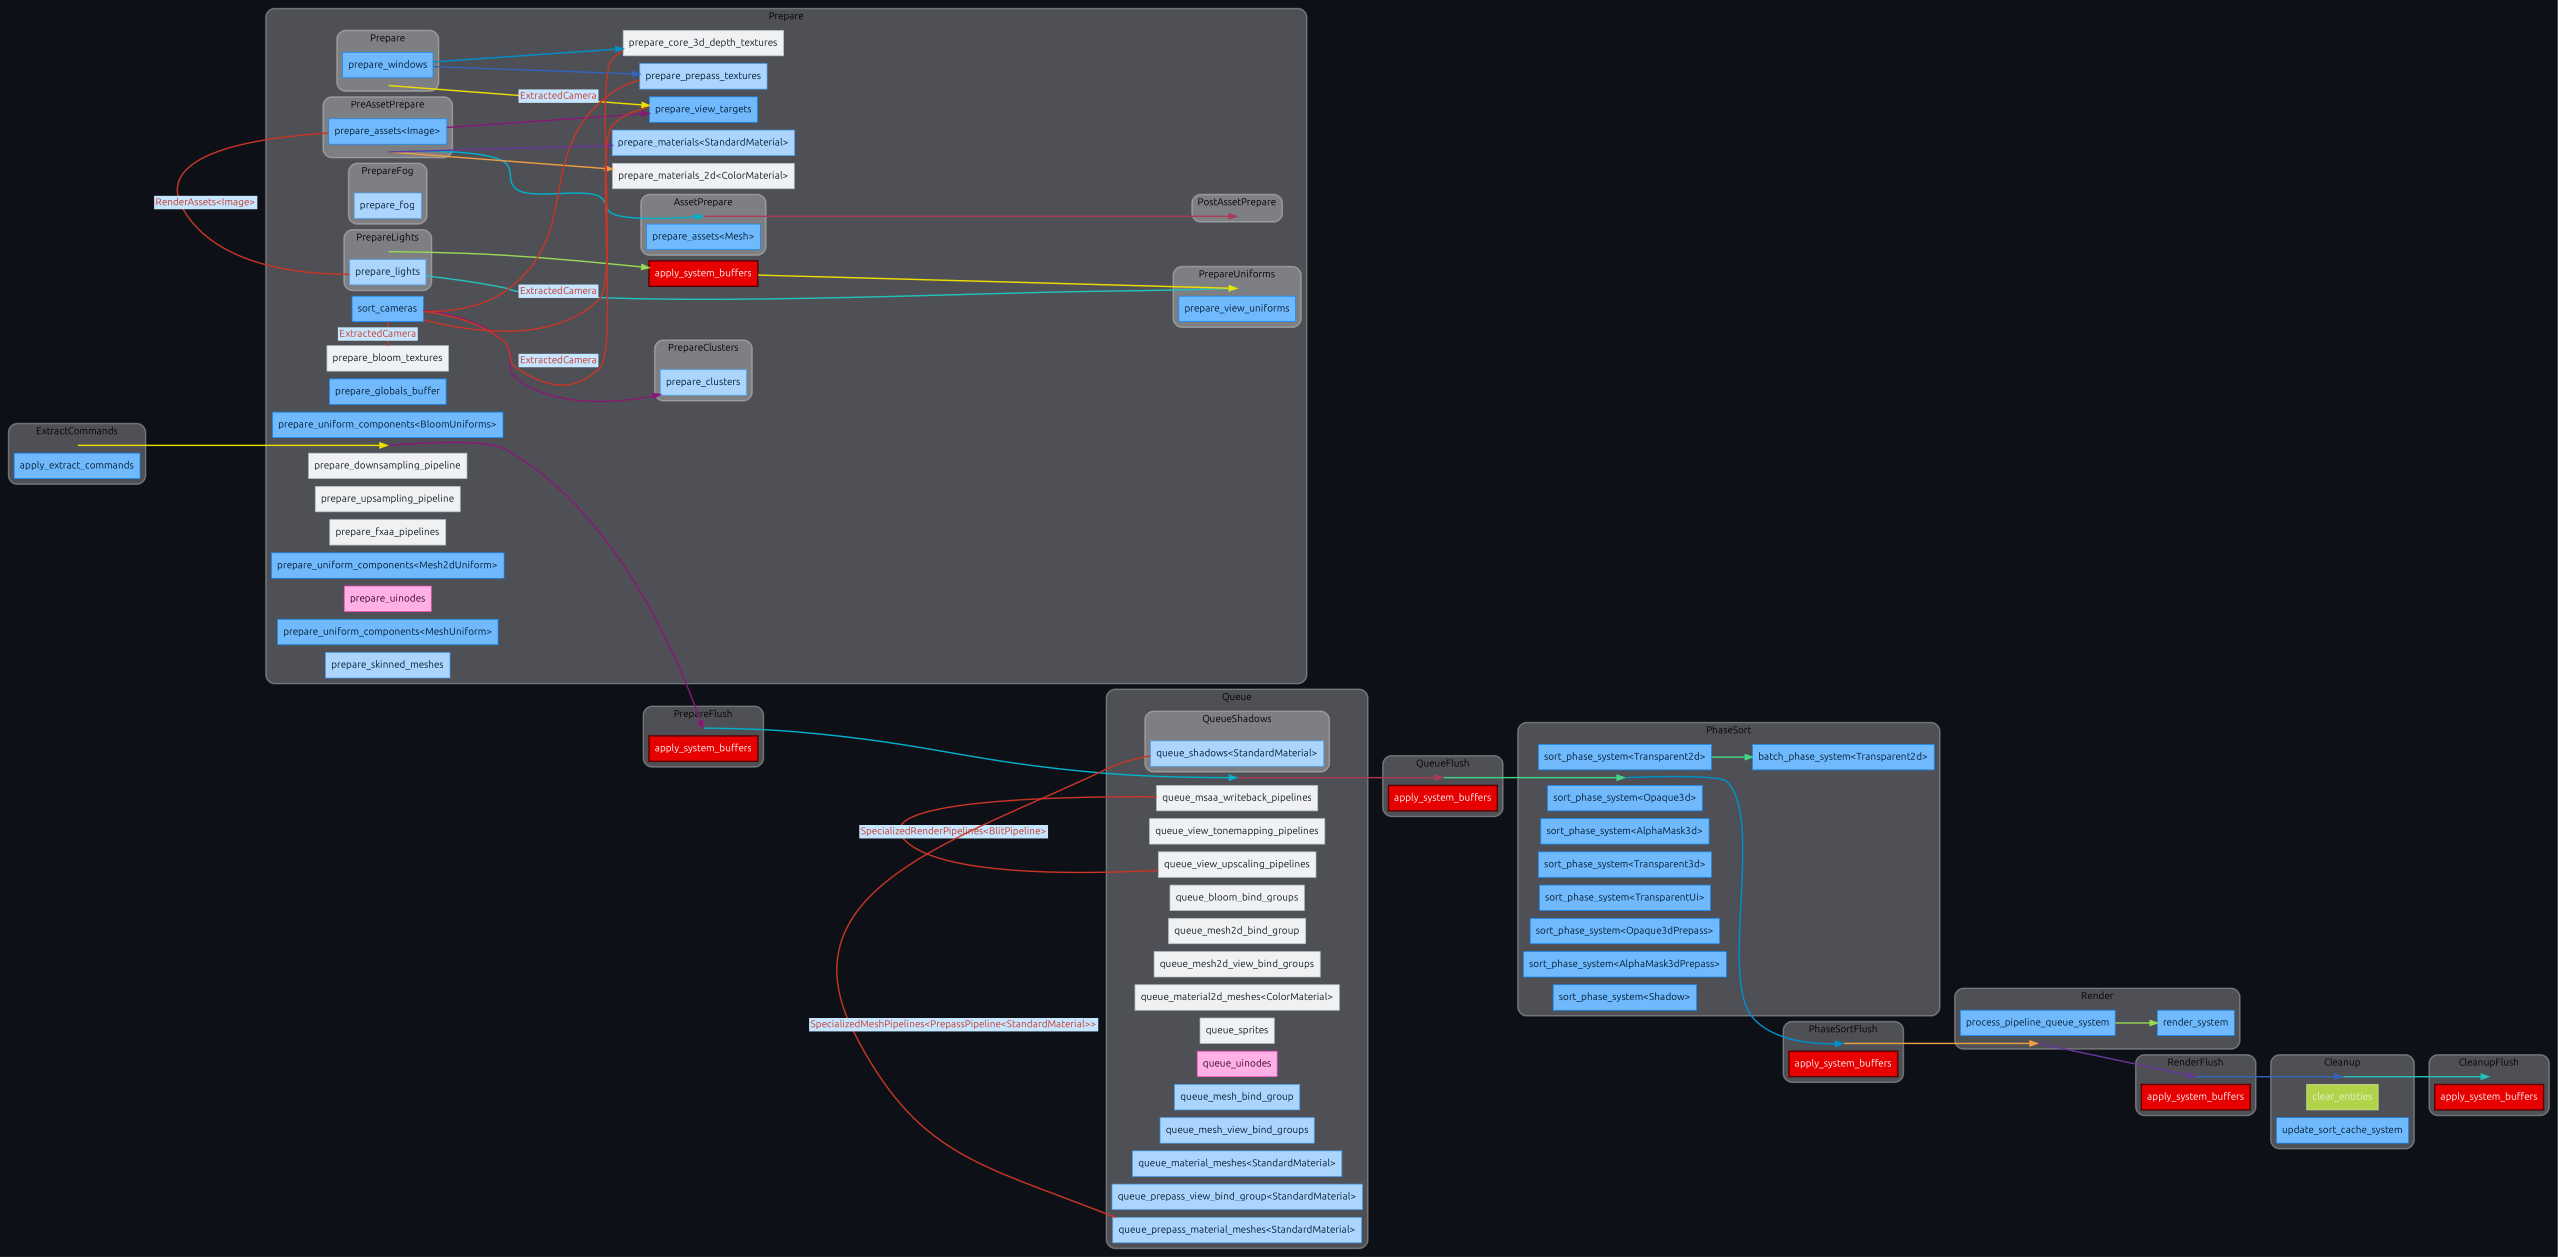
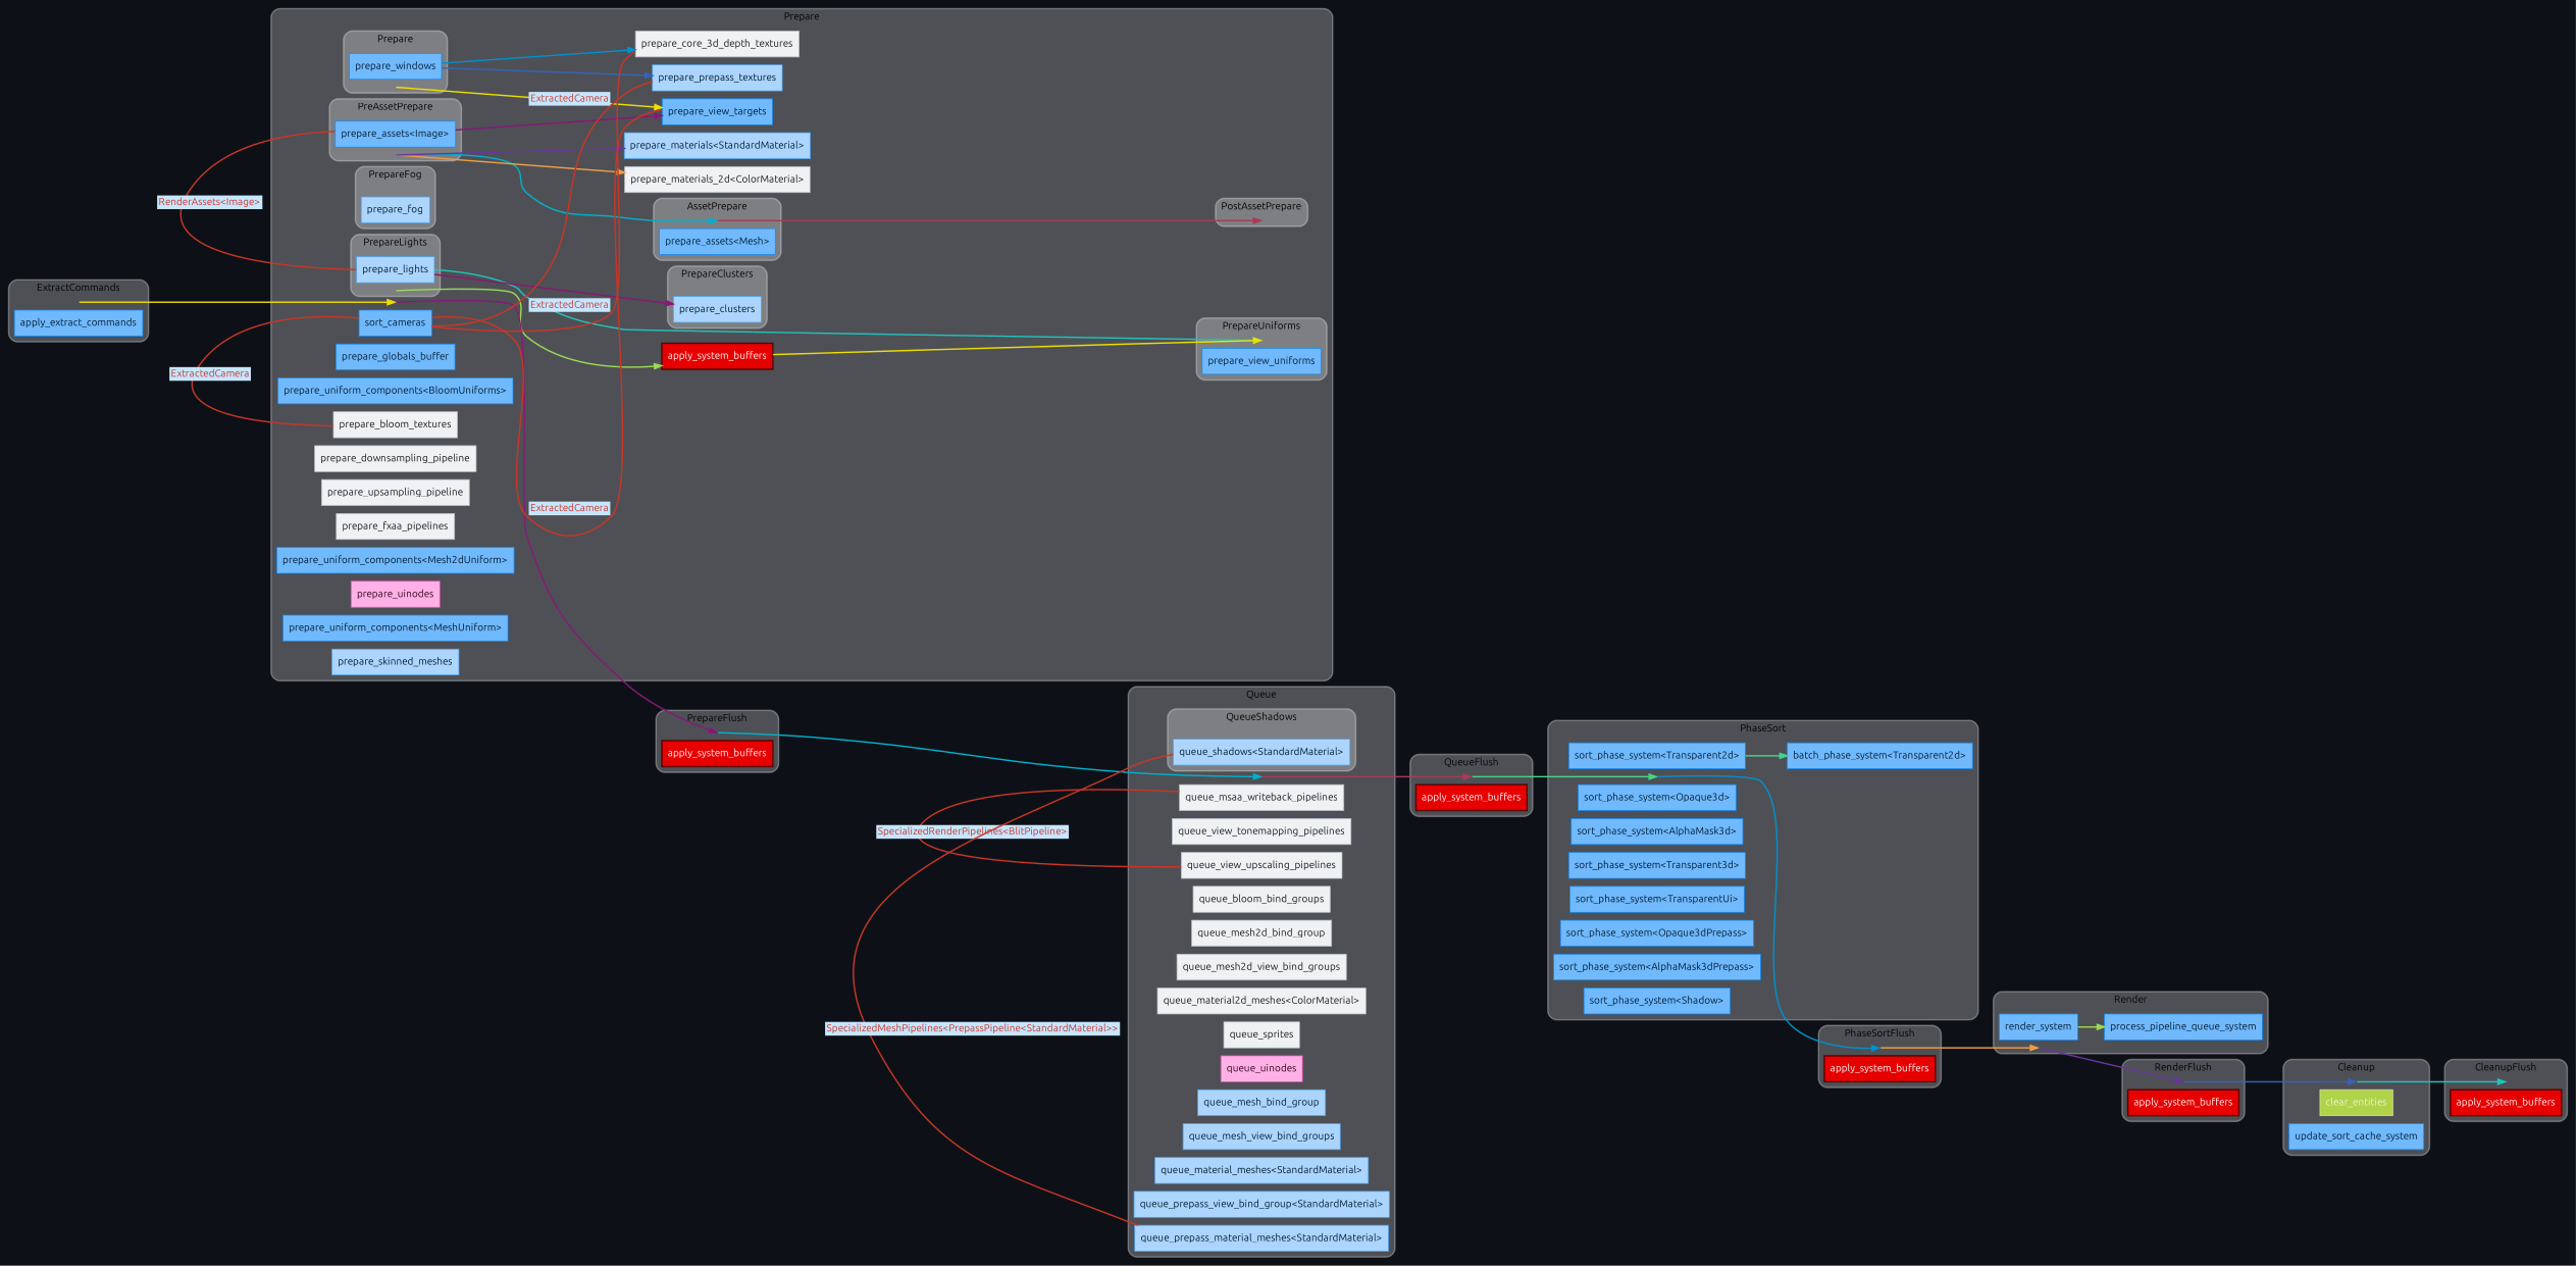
  digraph {
    bgcolor="#0d1117"
    compound=true
    fontname=Ubuntu
    nodesep=0.15
    rankdir=LR
    splines=spline
    node [fontname=Ubuntu shape=box style=filled color="#0c88f9" fillcolor="#70b9fc" fontcolor="#011a31" penwidth=1]
    edge [color="#c93526" fontname=Ubuntu penwidth=2]
    "set_marker_node_Set(2)" [height=0 shape=point style=invis color="" fillcolor="" fontcolor="" penwidth=""]
    n2 [color="#5a0000" fillcolor="#e70000" fontcolor="#ffffff" label=apply_system_buffers penwidth=2]
    "set_marker_node_Set(1)" [height=0 shape=point style=invis color="" fillcolor="" fontcolor="" penwidth=""]
    n4 [color="#5a0000" fillcolor="#e70000" fontcolor="#ffffff" label=apply_system_buffers penwidth=2]
    "set_marker_node_Set(3)" [height=0 shape=point style=invis color="" fillcolor="" fontcolor="" penwidth=""]
    n6 [color="#5a0000" fillcolor="#e70000" fontcolor="#ffffff" label=apply_system_buffers penwidth=2]
    "set_marker_node_Set(4)" [height=0 shape=point style=invis color="" fillcolor="" fontcolor="" penwidth=""]
    n8 [color="#5a0000" fillcolor="#e70000" fontcolor="#ffffff" label=apply_system_buffers penwidth=2]
    "set_marker_node_Set(5)" [height=0 shape=point style=invis color="" fillcolor="" fontcolor="" penwidth=""]
    n10 [color="#5a0000" fillcolor="#e70000" fontcolor="#ffffff" label=apply_system_buffers penwidth=2]
    "set_marker_node_Set(6)" [height=0 shape=point style=invis color="" fillcolor="" fontcolor="" penwidth=""]
    n12 [label=apply_extract_commands]
    "set_marker_node_Set(16)" [height=0 shape=point style=invis color="" fillcolor="" fontcolor="" penwidth=""]
    n14 [label=prepare_windows]
    "set_marker_node_Set(19)" [height=0 shape=point style=invis color="" fillcolor="" fontcolor="" penwidth=""]
    n16 [label=prepare_view_uniforms]
    "set_marker_node_Set(23)" [height=0 shape=point style=invis color="" fillcolor="" fontcolor="" penwidth=""]
    n18 [label="prepare_assets<Image>"]
    "set_marker_node_Set(24)" [height=0 shape=point style=invis color="" fillcolor="" fontcolor="" penwidth=""]
    n20 [label="prepare_assets<Mesh>"]
    "set_marker_node_Set(25)" [height=0 shape=point style=invis color="" fillcolor="" fontcolor="" penwidth=""]
    "set_marker_node_Set(67)" [height=0 shape=point style=invis color="" fillcolor="" fontcolor="" penwidth=""]
    n23 [color="#48a3f8" fillcolor="#abd5fc" label=prepare_fog]
    "set_marker_node_Set(68)" [height=0 shape=point style=invis color="" fillcolor="" fontcolor="" penwidth=""]
    n25 [color="#48a3f8" fillcolor="#abd5fc" label=prepare_lights]
    "set_marker_node_Set(69)" [height=0 shape=point style=invis color="" fillcolor="" fontcolor="" penwidth=""]
    n27 [color="#48a3f8" fillcolor="#abd5fc" label=prepare_clusters]
    "set_marker_node_Set(7)" [height=0 shape=point style=invis color="" fillcolor="" fontcolor="" penwidth=""]
    n29 [label=sort_cameras]
    n30 [label=prepare_view_targets]
    n31 [label=prepare_globals_buffer]
    n32 [color="#b4bec7" fillcolor="#eff1f3" fontcolor="#15191d" label=prepare_core_3d_depth_textures]
    n33 [label="prepare_uniform_components<BloomUniforms>"]
    n34 [color="#b4bec7" fillcolor="#eff1f3" fontcolor="#15191d" label=prepare_bloom_textures]
    n35 [color="#b4bec7" fillcolor="#eff1f3" fontcolor="#15191d" label=prepare_downsampling_pipeline]
    n36 [color="#b4bec7" fillcolor="#eff1f3" fontcolor="#15191d" label=prepare_upsampling_pipeline]
    n37 [color="#b4bec7" fillcolor="#eff1f3" fontcolor="#15191d" label=prepare_fxaa_pipelines]
    n38 [label="prepare_uniform_components<Mesh2dUniform>"]
    n39 [color="#b4bec7" fillcolor="#eff1f3" fontcolor="#15191d" label="prepare_materials_2d<ColorMaterial>"]
    n40 [color="#ff4bc2" fillcolor="#ffb1e5" fontcolor="#320021" label=prepare_uinodes]
    n41 [label="prepare_uniform_components<MeshUniform>"]
    n42 [color="#48a3f8" fillcolor="#abd5fc" label=prepare_skinned_meshes]
    n43 [color="#48a3f8" fillcolor="#abd5fc" label="prepare_materials<StandardMaterial>"]
    n44 [color="#48a3f8" fillcolor="#abd5fc" label=prepare_prepass_textures]
    n45 [color="#5a0000" fillcolor="#e70000" fontcolor="#ffffff" label=apply_system_buffers penwidth=2]
    "set_marker_node_Set(59)" [height=0 shape=point style=invis color="" fillcolor="" fontcolor="" penwidth=""]
    n47 [color="#48a3f8" fillcolor="#abd5fc" label="queue_shadows<StandardMaterial>"]
    "set_marker_node_Set(8)" [height=0 shape=point style=invis color="" fillcolor="" fontcolor="" penwidth=""]
    n49 [color="#b4bec7" fillcolor="#eff1f3" fontcolor="#15191d" label=queue_msaa_writeback_pipelines]
    n50 [color="#b4bec7" fillcolor="#eff1f3" fontcolor="#15191d" label=queue_view_tonemapping_pipelines]
    n51 [color="#b4bec7" fillcolor="#eff1f3" fontcolor="#15191d" label=queue_view_upscaling_pipelines]
    n52 [color="#b4bec7" fillcolor="#eff1f3" fontcolor="#15191d" label=queue_bloom_bind_groups]
    n53 [color="#b4bec7" fillcolor="#eff1f3" fontcolor="#15191d" label=queue_mesh2d_bind_group]
    n54 [color="#b4bec7" fillcolor="#eff1f3" fontcolor="#15191d" label=queue_mesh2d_view_bind_groups]
    n55 [color="#b4bec7" fillcolor="#eff1f3" fontcolor="#15191d" label="queue_material2d_meshes<ColorMaterial>"]
    n56 [color="#b4bec7" fillcolor="#eff1f3" fontcolor="#15191d" label=queue_sprites]
    n57 [color="#ff4bc2" fillcolor="#ffb1e5" fontcolor="#320021" label=queue_uinodes]
    n58 [color="#48a3f8" fillcolor="#abd5fc" label=queue_mesh_bind_group]
    n59 [color="#48a3f8" fillcolor="#abd5fc" label=queue_mesh_view_bind_groups]
    n60 [color="#48a3f8" fillcolor="#abd5fc" label="queue_material_meshes<StandardMaterial>"]
    n61 [color="#48a3f8" fillcolor="#abd5fc" label="queue_prepass_view_bind_group<StandardMaterial>"]
    n62 [color="#48a3f8" fillcolor="#abd5fc" label="queue_prepass_material_meshes<StandardMaterial>"]
    "set_marker_node_Set(11)" [height=0 shape=point style=invis color="" fillcolor="" fontcolor="" penwidth=""]
    n64 [color="#d3e69c" fillcolor="#b0d34a" fontcolor="#edf5d5" label=clear_entities]
    n65 [label=update_sort_cache_system]
    "set_marker_node_Set(9)" [height=0 shape=point style=invis color="" fillcolor="" fontcolor="" penwidth=""]
    n67 [label="sort_phase_system<Transparent2d>"]
    n68 [label="batch_phase_system<Transparent2d>"]
    n69 [label="sort_phase_system<Opaque3d>"]
    n70 [label="sort_phase_system<AlphaMask3d>"]
    n71 [label="sort_phase_system<Transparent3d>"]
    n72 [label="sort_phase_system<TransparentUi>"]
    n73 [label="sort_phase_system<Opaque3dPrepass>"]
    n74 [label="sort_phase_system<AlphaMask3dPrepass>"]
    n75 [label="sort_phase_system<Shadow>"]
    "set_marker_node_Set(10)" [height=0 shape=point style=invis color="" fillcolor="" fontcolor="" penwidth=""]
    n77 [label=process_pipeline_queue_system]
    n78 [label=render_system]
    subgraph cluster_1 {
      color="#ffffff50"
      fillcolor="#ffffff44"
      label=QueueFlush
      penwidth=2
      style="rounded,filled"
      "set_marker_node_Set(2)"
      n2
    }
    subgraph cluster_2 {
      color="#ffffff50"
      fillcolor="#ffffff44"
      label=PrepareFlush
      penwidth=2
      style="rounded,filled"
      "set_marker_node_Set(1)"
      n4
    }
    subgraph cluster_3 {
      color="#ffffff50"
      fillcolor="#ffffff44"
      label=PhaseSortFlush
      penwidth=2
      style="rounded,filled"
      "set_marker_node_Set(3)"
      n6
    }
    subgraph cluster_4 {
      color="#ffffff50"
      fillcolor="#ffffff44"
      label=RenderFlush
      penwidth=2
      style="rounded,filled"
      "set_marker_node_Set(4)"
      n8
    }
    subgraph cluster_5 {
      color="#ffffff50"
      fillcolor="#ffffff44"
      label=CleanupFlush
      penwidth=2
      style="rounded,filled"
      "set_marker_node_Set(5)"
      n10
    }
    subgraph cluster_6 {
      color="#ffffff50"
      fillcolor="#ffffff44"
      label=ExtractCommands
      penwidth=2
      style="rounded,filled"
      "set_marker_node_Set(6)"
      n12
    }
    subgraph cluster_7 {
      color="#ffffff50"
      fillcolor="#ffffff44"
      label=Prepare
      penwidth=2
      style="rounded,filled"
      "set_marker_node_Set(7)"
      n29
      n30
      n31
      n32
      n33
      n34
      n35
      n36
      n37
      n38
      n39
      n40
      n41
      n42
      n43
      n44
      n45
      subgraph cluster_8 {
        color="#ffffff50"
        fillcolor="#ffffff44"
        label=Prepare
        penwidth=2
        style="rounded,filled"
        "set_marker_node_Set(16)"
        n14
      }
      subgraph cluster_9 {
        color="#ffffff50"
        fillcolor="#ffffff44"
        label=PrepareUniforms
        penwidth=2
        style="rounded,filled"
        "set_marker_node_Set(19)"
        n16
      }
      subgraph cluster_10 {
        color="#ffffff50"
        fillcolor="#ffffff44"
        label=PreAssetPrepare
        penwidth=2
        style="rounded,filled"
        "set_marker_node_Set(23)"
        n18
      }
      subgraph cluster_11 {
        color="#ffffff50"
        fillcolor="#ffffff44"
        label=AssetPrepare
        penwidth=2
        style="rounded,filled"
        "set_marker_node_Set(24)"
        n20
      }
      subgraph cluster_12 {
        color="#ffffff50"
        fillcolor="#ffffff44"
        label=PostAssetPrepare
        penwidth=2
        style="rounded,filled"
        "set_marker_node_Set(25)"
      }
      subgraph cluster_13 {
        color="#ffffff50"
        fillcolor="#ffffff44"
        label=PrepareFog
        penwidth=2
        style="rounded,filled"
        "set_marker_node_Set(67)"
        n23
      }
      subgraph cluster_14 {
        color="#ffffff50"
        fillcolor="#ffffff44"
        label=PrepareLights
        penwidth=2
        style="rounded,filled"
        "set_marker_node_Set(68)"
        n25
      }
      subgraph cluster_15 {
        color="#ffffff50"
        fillcolor="#ffffff44"
        label=PrepareClusters
        penwidth=2
        style="rounded,filled"
        "set_marker_node_Set(69)"
        n27
      }
    }
    subgraph cluster_16 {
      color="#ffffff50"
      fillcolor="#ffffff44"
      label=Queue
      penwidth=2
      style="rounded,filled"
      "set_marker_node_Set(8)"
      n49
      n50
      n51
      n52
      n53
      n54
      n55
      n56
      n57
      n58
      n59
      n60
      n61
      n62
      subgraph cluster_17 {
        color="#ffffff50"
        fillcolor="#ffffff44"
        label=QueueShadows
        penwidth=2
        style="rounded,filled"
        "set_marker_node_Set(59)"
        n47
      }
    }
    subgraph cluster_18 {
      color="#ffffff50"
      fillcolor="#ffffff44"
      label=Cleanup
      penwidth=2
      style="rounded,filled"
      "set_marker_node_Set(11)"
      n64
      n65
    }
    subgraph cluster_19 {
      color="#ffffff50"
      fillcolor="#ffffff44"
      label=PhaseSort
      penwidth=2
      style="rounded,filled"
      "set_marker_node_Set(9)"
      n67
      n68
      n69
      n70
      n71
      n72
      n73
      n74
      n75
    }
    subgraph cluster_20 {
      color="#ffffff50"
      fillcolor="#ffffff44"
      label=Render
      penwidth=2
      style="rounded,filled"
      "set_marker_node_Set(10)"
      n77
      n78
    }
    "set_marker_node_Set(2)" -> "set_marker_node_Set(9)" [color="#44d488"]
    "set_marker_node_Set(1)" -> "set_marker_node_Set(8)" [color="#00b0cc"]
    "set_marker_node_Set(3)" -> "set_marker_node_Set(10)" [color="#ee9e44"]
    "set_marker_node_Set(4)" -> "set_marker_node_Set(11)" [color="#3363bb"]
    "set_marker_node_Set(6)" -> "set_marker_node_Set(7)" [color="#eede00"]
    "set_marker_node_Set(16)" -> n30 [color="#eede00"]
    n14 -> n32 [color="#0090cc"]
    n14 -> n44 [color="#3363bb"]
    "set_marker_node_Set(23)" -> "set_marker_node_Set(24)" [color="#00b0cc"]
    "set_marker_node_Set(23)" -> n39 [color="#ee9e44"]
    "set_marker_node_Set(23)" -> n43 [color="#663699"]
    n18 -> n25 [constraint=false dir=none fontcolor="#c93526" label=<<table border="0" cellborder="0"><tr><td bgcolor="#c6e6ff">RenderAssets&lt;Image&gt;</td></tr></table>>]
    n18 -> n30 [color="#881877"]
    "set_marker_node_Set(24)" -> "set_marker_node_Set(25)" [color="#aa3a55"]
    "set_marker_node_Set(68)" -> n45 [color="#99d955"]
    n25 -> "set_marker_node_Set(19)" [color="#22c2bb"]
-   n29 -> n27 [color="#881877"]
+   n25 -> n27 [color="#881877"]
    "set_marker_node_Set(7)" -> "set_marker_node_Set(1)" [color="#881877"]
    n29 -> n30 [constraint=false dir=none fontcolor="#c93526" label=<<table border="0" cellborder="0"><tr><td bgcolor="#c6e6ff">ExtractedCamera</td></tr></table>>]
    n29 -> n32 [constraint=false dir=none fontcolor="#c93526" label=<<table border="0" cellborder="0"><tr><td bgcolor="#c6e6ff">ExtractedCamera</td></tr></table>>]
    n29 -> n34 [constraint=false dir=none fontcolor="#c93526" label=<<table border="0" cellborder="0"><tr><td bgcolor="#c6e6ff">ExtractedCamera</td></tr></table>>]
    n29 -> n44 [constraint=false dir=none fontcolor="#c93526" label=<<table border="0" cellborder="0"><tr><td bgcolor="#c6e6ff">ExtractedCamera</td></tr></table>>]
    n45 -> "set_marker_node_Set(19)" [color="#eede00"]
    "set_marker_node_Set(8)" -> "set_marker_node_Set(2)" [color="#aa3a55"]
    n51 -> n49 [constraint=false dir=none fontcolor="#c93526" label=<<table border="0" cellborder="0"><tr><td bgcolor="#c6e6ff">SpecializedRenderPipelines&lt;BlitPipeline&gt;</td></tr></table>>]
    n62 -> n47 [constraint=false dir=none fontcolor="#c93526" label=<<table border="0" cellborder="0"><tr><td bgcolor="#c6e6ff">SpecializedMeshPipelines&lt;PrepassPipeline&lt;StandardMaterial&gt;&gt;</td></tr></table>>]
    "set_marker_node_Set(11)" -> "set_marker_node_Set(5)" [color="#22c2bb"]
    "set_marker_node_Set(9)" -> "set_marker_node_Set(3)" [color="#0090cc"]
    n67 -> n68 [color="#44d488"]
    "set_marker_node_Set(10)" -> "set_marker_node_Set(4)" [color="#663699"]
-   n77 -> n78 [color="#99d955"]
+   n78 -> n77 [color="#99d955"]
  }
